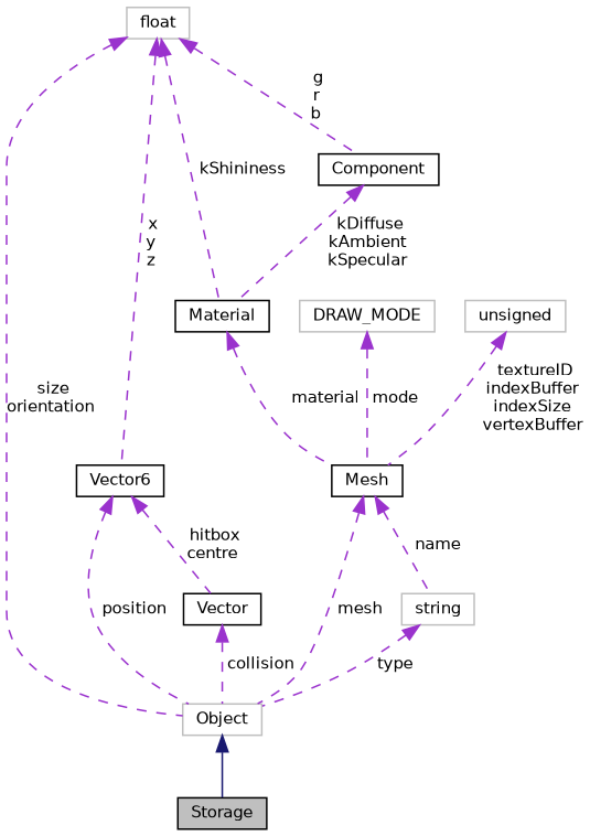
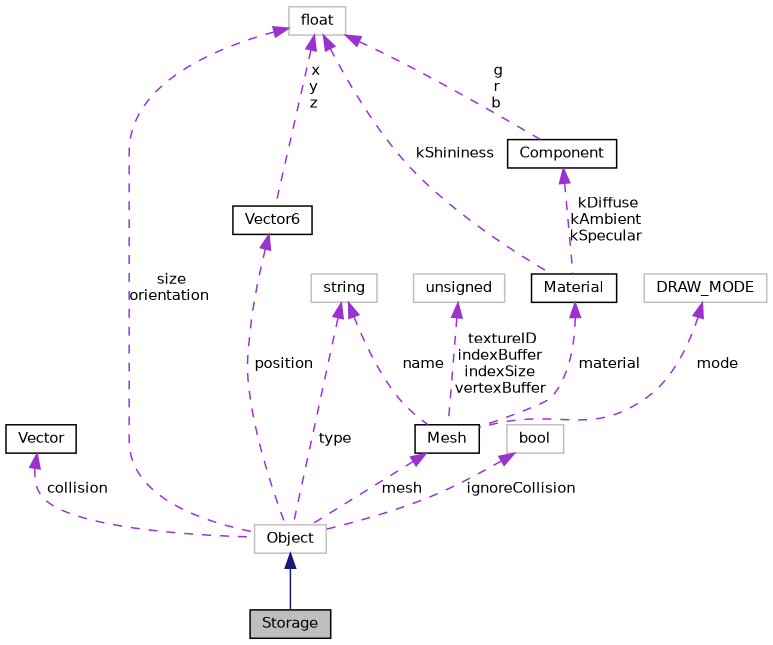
  digraph {
    node [color=black fontname=Helvetica fontsize=10 shape=record]
    edge [color=darkorchid3 dir=back fontname=Helvetica fontsize=10 labelfontname=Helvetica labelfontsize=10 style=dashed]
    n1 [fillcolor=grey75 fontcolor=black height=0.2 label=Storage style=filled width=0.4]
    n2 [color=grey75 height=0.2 label=Object width=0.4]
    n3 [height=0.2 label=Vector width=0.4]
    n4 [height=0.2 label=Vector6 width=0.4]
    n5 [color=grey75 height=0.2 label=float width=0.4]
    n6 [height=0.2 label=Material width=0.4]
    n7 [height=0.2 label=Component width=0.4]
    n8 [height=0.2 label=Mesh width=0.4]
+   n9 [color=grey75 height=0.2 label=bool width=0.4]
    n10 [color=grey75 height=0.2 label=string width=0.4]
    n11 [color=grey75 height=0.2 label=DRAW_MODE width=0.4]
    n12 [color=grey75 height=0.2 label=unsigned width=0.4]
    n2 -> n1 [color=midnightblue style=solid]
    n3 -> n2 [label=" collision"]
    n4 -> n2 [label=" position"]
-   n4 -> n3 [label=" hitbox\ncentre"]
    n5 -> n2 [label=" size\norientation"]
    n5 -> n4 [label=" x\ny\nz"]
    n5 -> n6 [label=" kShininess"]
    n5 -> n7 [label=" g\nr\nb"]
    n6 -> n8 [label=" material"]
    n7 -> n6 [label=" kDiffuse\nkAmbient\nkSpecular"]
    n8 -> n2 [label=" mesh"]
+   n9 -> n2 [label=" ignoreCollision"]
    n10 -> n2 [label=" type"]
-   n8 -> n10 [label=" name"]
+   n10 -> n8 [label=" name"]
    n11 -> n8 [label=" mode"]
    n12 -> n8 [label=" textureID\nindexBuffer\nindexSize\nvertexBuffer"]
  }
